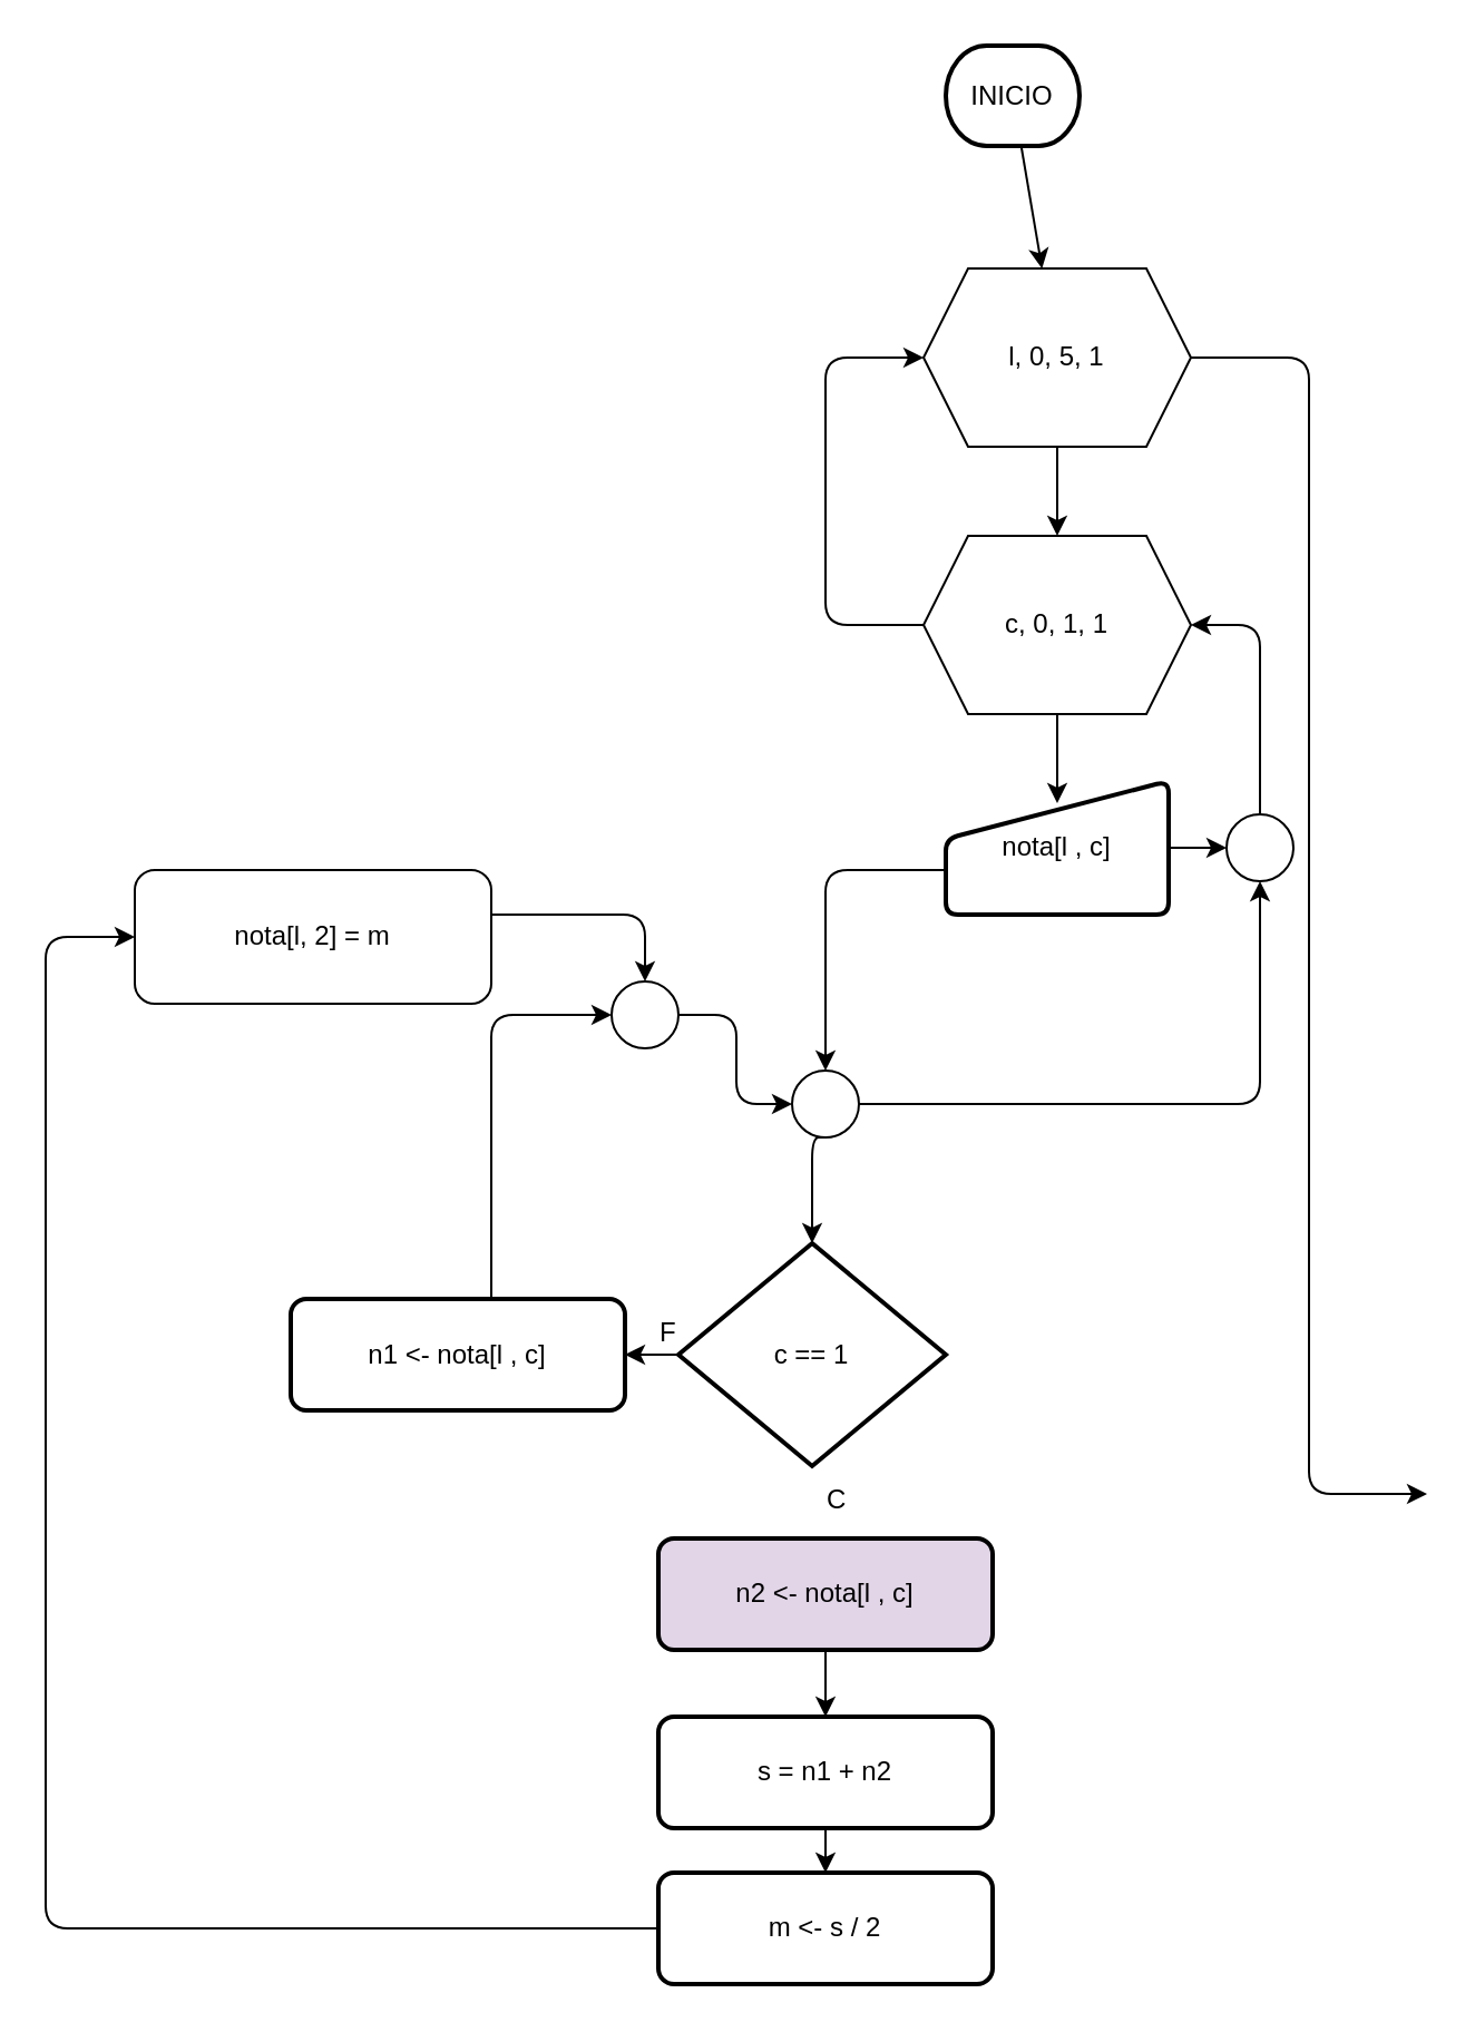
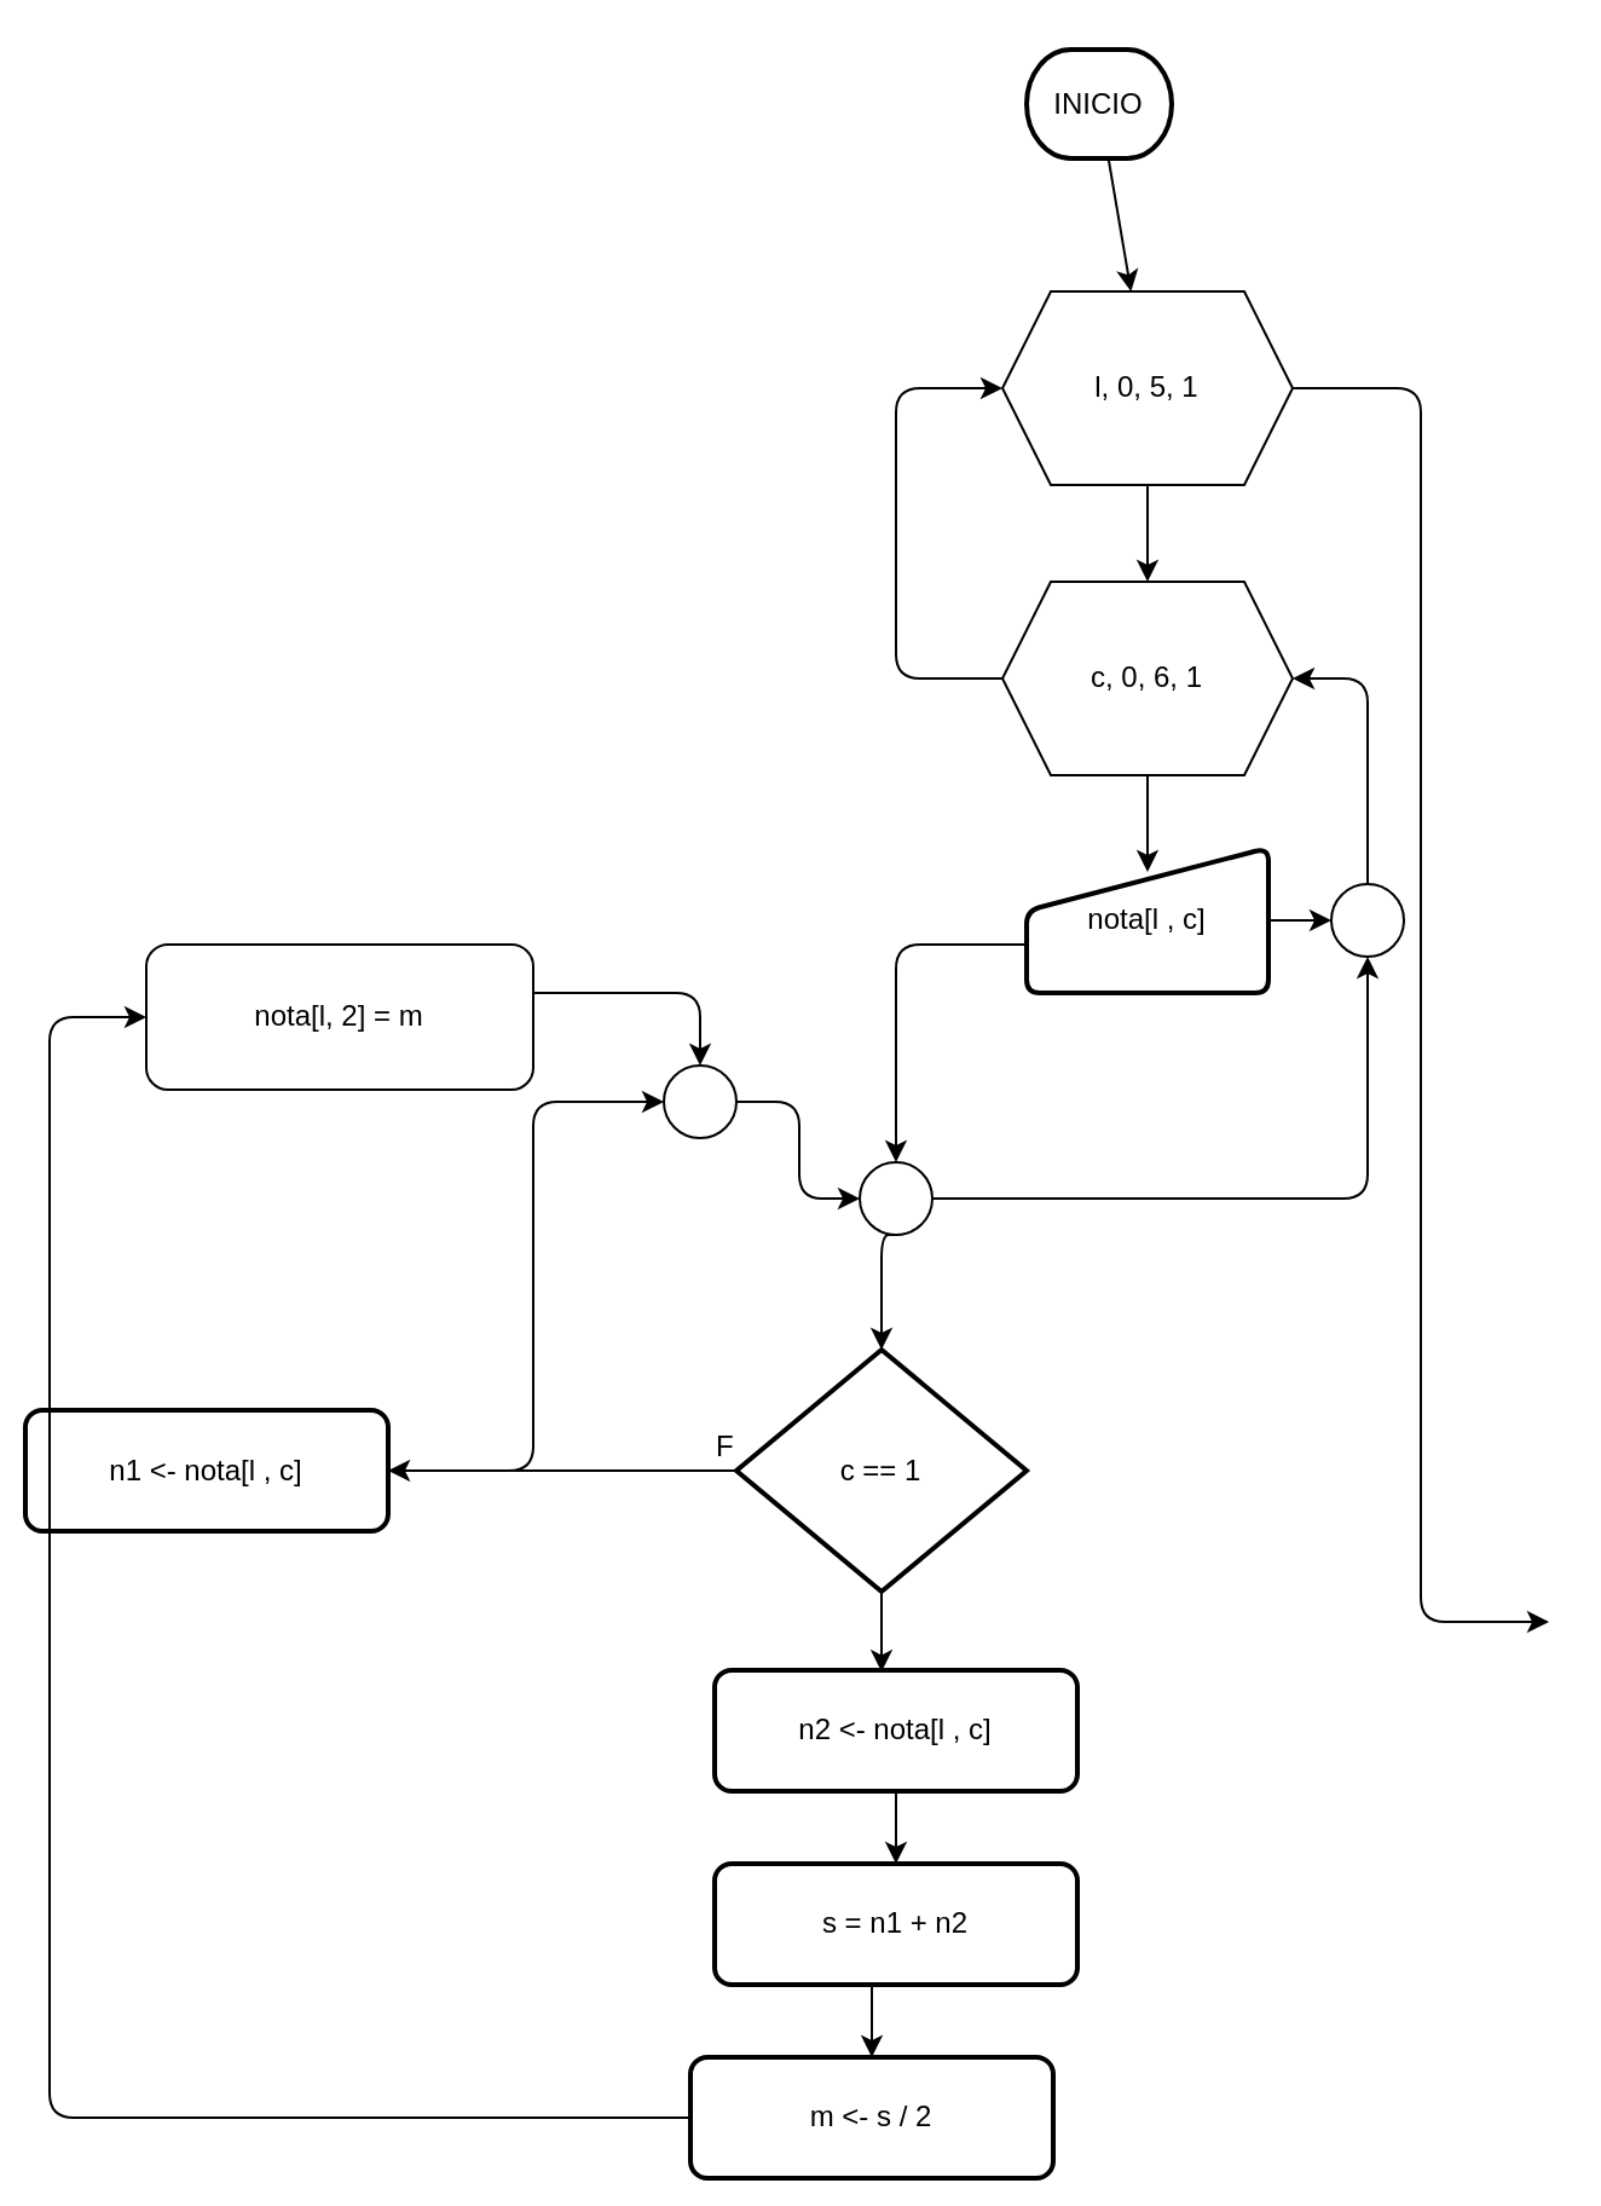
  <mxCell id="0" />
  <mxCell id="1" parent="0" />
  <mxCell id="2" style="edgeStyle=none;html=1;" edge="1" parent="1" source="3" target="6"><mxGeometry relative="1" as="geometry" /></mxCell>
  <mxCell id="3" value="INICIO" style="strokeWidth=2;html=1;shape=mxgraph.flowchart.terminator;whiteSpace=wrap;fontStyle=0" vertex="1" parent="1"><mxGeometry x="424" y="20" width="60" height="45" as="geometry" /></mxCell>
  <mxCell id="4" style="edgeStyle=none;html=1;" edge="1" parent="1"><mxGeometry relative="1" as="geometry"><mxPoint x="474" y="200" as="sourcePoint" /><mxPoint x="474" y="240" as="targetPoint" /></mxGeometry></mxCell>
  <mxCell id="5" style="edgeStyle=elbowEdgeStyle;html=1;" edge="1" parent="1" source="6"><mxGeometry relative="1" as="geometry"><mxPoint x="640" y="670" as="targetPoint" /></mxGeometry></mxCell>
  <mxCell id="6" value="l, 0, 5, 1" style="shape=hexagon;perimeter=hexagonPerimeter2;whiteSpace=wrap;html=1;fixedSize=1;" vertex="1" parent="1"><mxGeometry x="414" y="120" width="120" height="80" as="geometry" /></mxCell>
  <mxCell id="7" style="edgeStyle=elbowEdgeStyle;html=1;" edge="1" parent="1" source="9"><mxGeometry relative="1" as="geometry"><mxPoint x="474" y="360" as="targetPoint" /></mxGeometry></mxCell>
  <mxCell id="8" style="edgeStyle=elbowEdgeStyle;html=1;entryX=0;entryY=0.5;entryDx=0;entryDy=0;" edge="1" parent="1" source="9" target="6"><mxGeometry relative="1" as="geometry"><Array as="points"><mxPoint x="370" y="220" /></Array></mxGeometry></mxCell>
- <mxCell id="9" value="c, 0, 1, 1" style="shape=hexagon;perimeter=hexagonPerimeter2;whiteSpace=wrap;html=1;fixedSize=1;" vertex="1" parent="1"><mxGeometry x="414" y="240" width="120" height="80" as="geometry" /></mxCell>
+ <mxCell id="9" value="c, 0, 6, 1" style="shape=hexagon;perimeter=hexagonPerimeter2;whiteSpace=wrap;html=1;fixedSize=1;" vertex="1" parent="1"><mxGeometry x="414" y="240" width="120" height="80" as="geometry" /></mxCell>
  <mxCell id="10" style="edgeStyle=elbowEdgeStyle;html=1;entryX=0.5;entryY=0;entryDx=0;entryDy=0;entryPerimeter=0;exitX=0.5;exitY=1;exitDx=0;exitDy=0;" edge="1" parent="1" source="32" target="19"><mxGeometry relative="1" as="geometry"><mxPoint x="364.2" y="530" as="sourcePoint" /><Array as="points"><mxPoint x="364" y="550" /></Array></mxGeometry></mxCell>
  <mxCell id="11" style="edgeStyle=elbowEdgeStyle;html=1;entryX=0.5;entryY=1;entryDx=0;entryDy=0;exitX=1;exitY=0.5;exitDx=0;exitDy=0;" edge="1" parent="1" source="32" target="29"><mxGeometry relative="1" as="geometry"><mxPoint x="430" y="490" as="sourcePoint" /><Array as="points"><mxPoint x="565" y="490" /></Array></mxGeometry></mxCell>
  <mxCell id="12" style="edgeStyle=elbowEdgeStyle;html=1;entryX=0.5;entryY=0;entryDx=0;entryDy=0;" edge="1" parent="1" source="14" target="32"><mxGeometry relative="1" as="geometry"><mxPoint x="370" y="450" as="targetPoint" /><Array as="points"><mxPoint x="370" y="390" /><mxPoint x="370" y="390" /></Array></mxGeometry></mxCell>
  <mxCell id="13" style="edgeStyle=elbowEdgeStyle;html=1;entryX=0;entryY=0.5;entryDx=0;entryDy=0;" edge="1" parent="1" source="14" target="29"><mxGeometry relative="1" as="geometry" /></mxCell>
  <mxCell id="14" value="nota[l , c]" style="html=1;strokeWidth=2;shape=manualInput;whiteSpace=wrap;rounded=1;size=26;arcSize=11;" vertex="1" parent="1"><mxGeometry x="424" y="350" width="100" height="60" as="geometry" /></mxCell>
  <mxCell id="15" style="edgeStyle=elbowEdgeStyle;html=1;" edge="1" parent="1" source="16" target="34"><mxGeometry relative="1" as="geometry"><mxPoint x="280" y="500" as="targetPoint" /><Array as="points"><mxPoint x="220" y="530" /></Array></mxGeometry></mxCell>
- <mxCell id="16" value="n1 &amp;lt;- nota[l , c]" style="rounded=1;whiteSpace=wrap;html=1;absoluteArcSize=1;arcSize=14;strokeWidth=2;" vertex="1" parent="1"><mxGeometry x="130" y="582.5" width="150" height="50" as="geometry" /></mxCell>
+ <mxCell id="16" value="n1 &amp;lt;- nota[l , c]" style="rounded=1;whiteSpace=wrap;html=1;absoluteArcSize=1;arcSize=14;strokeWidth=2;" vertex="1" parent="1"><mxGeometry x="10" y="582.5" width="150" height="50" as="geometry" /></mxCell>
  <mxCell id="17" style="edgeStyle=elbowEdgeStyle;html=1;entryX=1;entryY=0.5;entryDx=0;entryDy=0;" edge="1" parent="1" source="19" target="16"><mxGeometry relative="1" as="geometry" /></mxCell>
+ <mxCell id="18" style="edgeStyle=elbowEdgeStyle;html=1;exitX=0.5;exitY=1;exitDx=0;exitDy=0;exitPerimeter=0;entryX=0.461;entryY=0.013;entryDx=0;entryDy=0;entryPerimeter=0;" edge="1" parent="1" source="19" target="21"><mxGeometry relative="1" as="geometry"><mxPoint x="370" y="690" as="targetPoint" /></mxGeometry></mxCell>
  <mxCell id="19" value="c == 1" style="strokeWidth=2;html=1;shape=mxgraph.flowchart.decision;whiteSpace=wrap;" vertex="1" parent="1"><mxGeometry x="304" y="557.5" width="120" height="100" as="geometry" /></mxCell>
  <mxCell id="20" style="edgeStyle=elbowEdgeStyle;html=1;" edge="1" parent="1" source="21"><mxGeometry relative="1" as="geometry"><mxPoint x="370" y="770" as="targetPoint" /></mxGeometry></mxCell>
- <mxCell id="21" value="n2 &amp;lt;- nota[l , c]" style="rounded=1;whiteSpace=wrap;html=1;absoluteArcSize=1;arcSize=14;strokeWidth=2;fillColor=#e1d5e7;" vertex="1" parent="1"><mxGeometry x="295" y="690" width="150" height="50" as="geometry" /></mxCell>
+ <mxCell id="21" value="n2 &amp;lt;- nota[l , c]" style="rounded=1;whiteSpace=wrap;html=1;absoluteArcSize=1;arcSize=14;strokeWidth=2;" vertex="1" parent="1"><mxGeometry x="295" y="690" width="150" height="50" as="geometry" /></mxCell>
  <mxCell id="22" style="edgeStyle=elbowEdgeStyle;html=1;entryX=0.5;entryY=0;entryDx=0;entryDy=0;" edge="1" parent="1" source="23" target="25"><mxGeometry relative="1" as="geometry" /></mxCell>
  <mxCell id="23" value="s = n1 + n2" style="rounded=1;whiteSpace=wrap;html=1;absoluteArcSize=1;arcSize=14;strokeWidth=2;" vertex="1" parent="1"><mxGeometry x="295" y="770" width="150" height="50" as="geometry" /></mxCell>
  <mxCell id="24" style="edgeStyle=elbowEdgeStyle;html=1;entryX=0;entryY=0.5;entryDx=0;entryDy=0;" edge="1" parent="1" source="25" target="31"><mxGeometry relative="1" as="geometry"><Array as="points"><mxPoint x="20" y="660" /></Array></mxGeometry></mxCell>
- <mxCell id="25" value="m &amp;lt;- s / 2" style="rounded=1;whiteSpace=wrap;html=1;absoluteArcSize=1;arcSize=14;strokeWidth=2;" vertex="1" parent="1"><mxGeometry x="295" y="840" width="150" height="50" as="geometry" /></mxCell>
+ <mxCell id="25" value="m &amp;lt;- s / 2" style="rounded=1;whiteSpace=wrap;html=1;absoluteArcSize=1;arcSize=14;strokeWidth=2;" vertex="1" parent="1"><mxGeometry x="285" y="850" width="150" height="50" as="geometry" /></mxCell>
  <mxCell id="26" value="F" style="text;strokeColor=none;fillColor=none;align=left;verticalAlign=middle;spacingLeft=4;spacingRight=4;overflow=hidden;points=[[0,0.5],[1,0.5]];portConstraint=eastwest;rotatable=0;whiteSpace=wrap;html=1;" vertex="1" parent="1"><mxGeometry x="290" y="582.5" width="80" height="30" as="geometry" /></mxCell>
- <mxCell id="27" value="C" style="text;strokeColor=none;fillColor=none;align=left;verticalAlign=middle;spacingLeft=4;spacingRight=4;overflow=hidden;points=[[0,0.5],[1,0.5]];portConstraint=eastwest;rotatable=0;whiteSpace=wrap;html=1;" vertex="1" parent="1"><mxGeometry x="365" y="657.5" width="80" height="30" as="geometry" /></mxCell>
  <mxCell id="28" style="edgeStyle=elbowEdgeStyle;html=1;" edge="1" parent="1" source="29" target="9"><mxGeometry relative="1" as="geometry"><Array as="points"><mxPoint x="565" y="330" /></Array></mxGeometry></mxCell>
  <mxCell id="29" value="" style="ellipse;whiteSpace=wrap;html=1;aspect=fixed;" vertex="1" parent="1"><mxGeometry x="550" y="365" width="30" height="30" as="geometry" /></mxCell>
  <mxCell id="30" style="edgeStyle=elbowEdgeStyle;html=1;entryX=0.5;entryY=0;entryDx=0;entryDy=0;" edge="1" parent="1" source="31" target="34"><mxGeometry relative="1" as="geometry"><Array as="points"><mxPoint x="289" y="410" /></Array></mxGeometry></mxCell>
  <mxCell id="31" value="nota[l, 2] = m" style="rounded=1;whiteSpace=wrap;html=1;" vertex="1" parent="1"><mxGeometry x="60" y="390" width="160" height="60" as="geometry" /></mxCell>
  <mxCell id="32" value="" style="ellipse;whiteSpace=wrap;html=1;aspect=fixed;" vertex="1" parent="1"><mxGeometry x="355" y="480" width="30" height="30" as="geometry" /></mxCell>
  <mxCell id="33" style="edgeStyle=elbowEdgeStyle;html=1;entryX=0;entryY=0.5;entryDx=0;entryDy=0;" edge="1" parent="1" source="34" target="32"><mxGeometry relative="1" as="geometry" /></mxCell>
  <mxCell id="34" value="" style="ellipse;whiteSpace=wrap;html=1;aspect=fixed;" vertex="1" parent="1"><mxGeometry x="274" y="440" width="30" height="30" as="geometry" /></mxCell>
